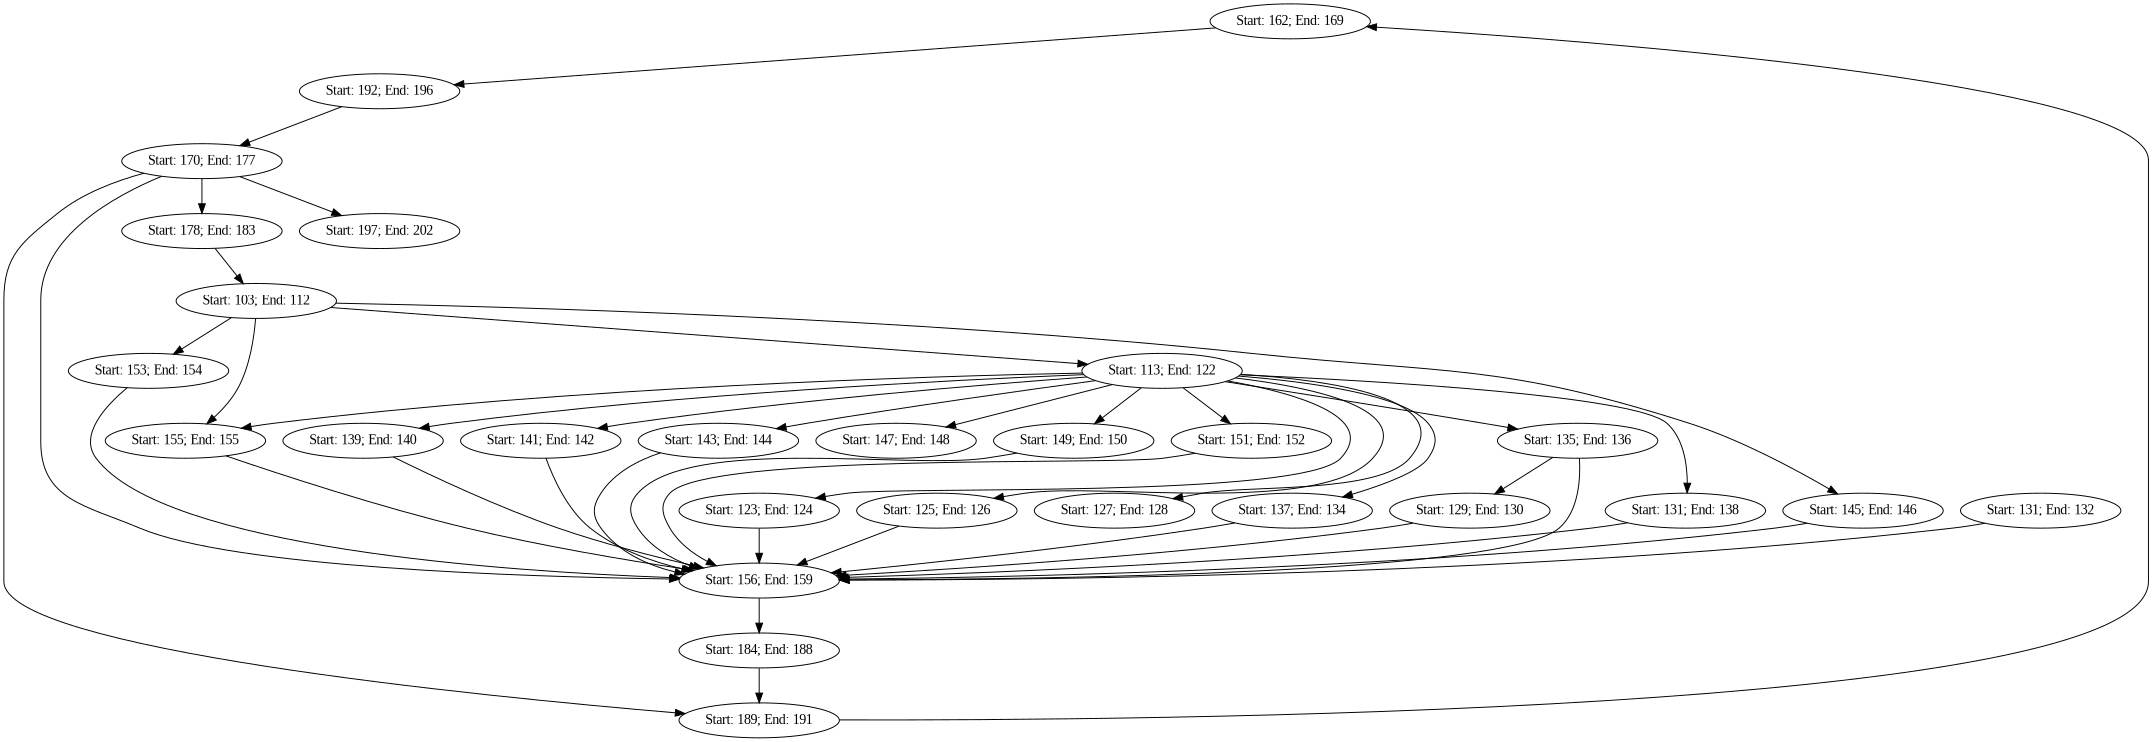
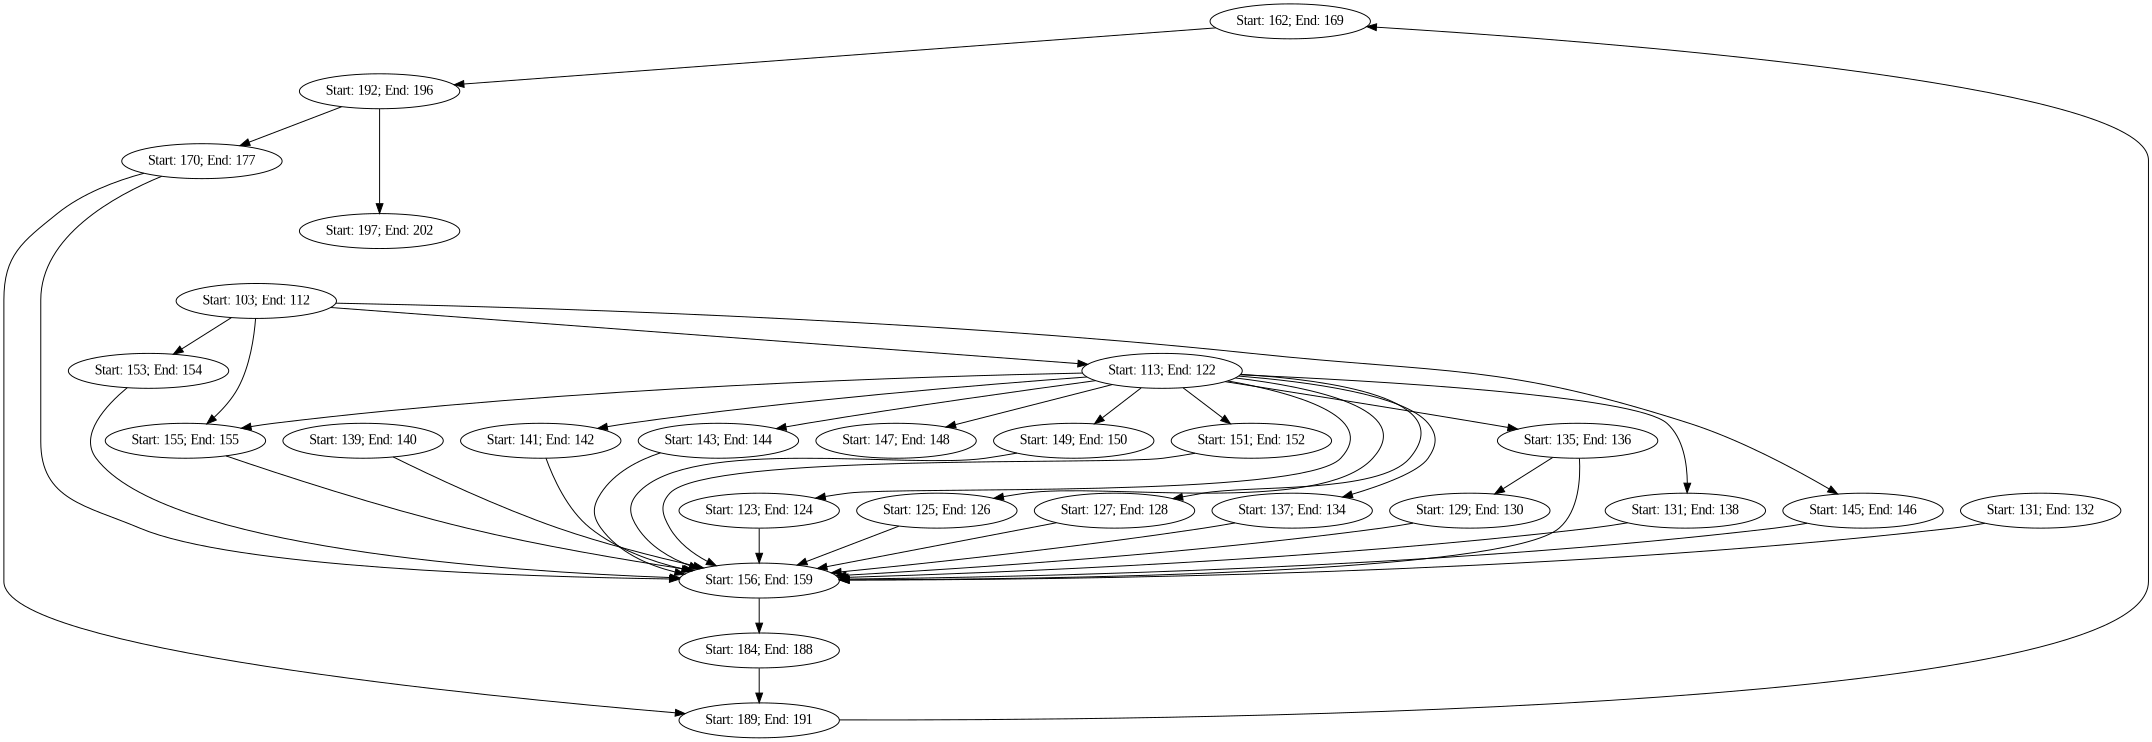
  strict digraph {
    fontname="Liberation Serif"
    node [fontname="Liberation Serif"]
    edge [fontname="Liberation Serif"]
    n1 [block="Basic Block starting at line 162 with 8 instructions" label="Start: 162; End: 169"]
    n2 [block="Basic Block starting at line 192 with 5 instructions" label="Start: 192; End: 196"]
    n3 [block="Basic Block starting at line 170 with 8 instructions" label="Start: 170; End: 177"]
    n4 [block="Basic Block starting at line 197 with 6 instructions" label="Start: 197; End: 202"]
-   n5 [block="Basic Block starting at line 178 with 6 instructions" label="Start: 178; End: 183"]
    n6 [block="Basic Block starting at line 189 with 3 instructions" label="Start: 189; End: 191"]
    n7 [block="Basic Block starting at line 156 with 4 instructions" label="Start: 156; End: 159"]
    n8 [block="Basic Block starting at line 103 with 10 instructions" label="Start: 103; End: 112"]
    n9 [block="Basic Block starting at line 113 with 10 instructions" label="Start: 113; End: 122"]
    n10 [block="Basic Block starting at line 155 with 1 instructions" label="Start: 155; End: 155"]
    n11 [block="Basic Block starting at line 145 with 2 instructions" label="Start: 145; End: 146"]
    n12 [block="Basic Block starting at line 153 with 2 instructions" label="Start: 153; End: 154"]
    n13 [block="Basic Block starting at line 123 with 2 instructions" label="Start: 123; End: 124"]
    n14 [block="Basic Block starting at line 125 with 2 instructions" label="Start: 125; End: 126"]
    n15 [block="Basic Block starting at line 127 with 2 instructions" label="Start: 127; End: 128"]
    n16 [block="Basic Block starting at line 133 with 2 instructions" label="Start: 137; End: 134"]
    n17 [block="Basic Block starting at line 135 with 2 instructions" label="Start: 135; End: 136"]
    n18 [block="Basic Block starting at line 137 with 2 instructions" label="Start: 131; End: 138"]
    n19 [block="Basic Block starting at line 139 with 2 instructions" label="Start: 139; End: 140"]
    n20 [block="Basic Block starting at line 141 with 2 instructions" label="Start: 141; End: 142"]
    n21 [block="Basic Block starting at line 143 with 2 instructions" label="Start: 143; End: 144"]
    n22 [block="Basic Block starting at line 147 with 2 instructions" label="Start: 147; End: 148"]
    n23 [block="Basic Block starting at line 149 with 2 instructions" label="Start: 149; End: 150"]
    n24 [block="Basic Block starting at line 151 with 2 instructions" label="Start: 151; End: 152"]
    n25 [block="Basic Block starting at line 184 with 5 instructions" label="Start: 184; End: 188"]
    n26 [block="Basic Block starting at line 129 with 2 instructions" label="Start: 129; End: 130"]
    n27 [block="Basic Block starting at line 131 with 2 instructions" label="Start: 131; End: 132"]
    n1 -> n2
    n2 -> n3
-   n3 -> n4
-   n3 -> n5
+   n2 -> n4
    n3 -> n6
    n3 -> n7
-   n5 -> n8
    n6 -> n1
    n7 -> n25
    n8 -> n9
    n8 -> n10
    n8 -> n11
    n8 -> n12
    n9 -> n10
    n9 -> n13
    n9 -> n14
    n9 -> n15
    n9 -> n16
    n9 -> n17
    n9 -> n18
-   n9 -> n19
    n9 -> n20
    n9 -> n21
    n9 -> n22
    n9 -> n23
    n9 -> n24
    n10 -> n7
    n11 -> n7
    n12 -> n7
    n13 -> n7
    n14 -> n7
+   n15 -> n7
    n16 -> n7
    n17 -> n7
    n17 -> n26
    n18 -> n7
    n19 -> n7
    n20 -> n7
    n21 -> n7
    n23 -> n7
    n24 -> n7
    n25 -> n6
    n26 -> n7
    n27 -> n7
  }
